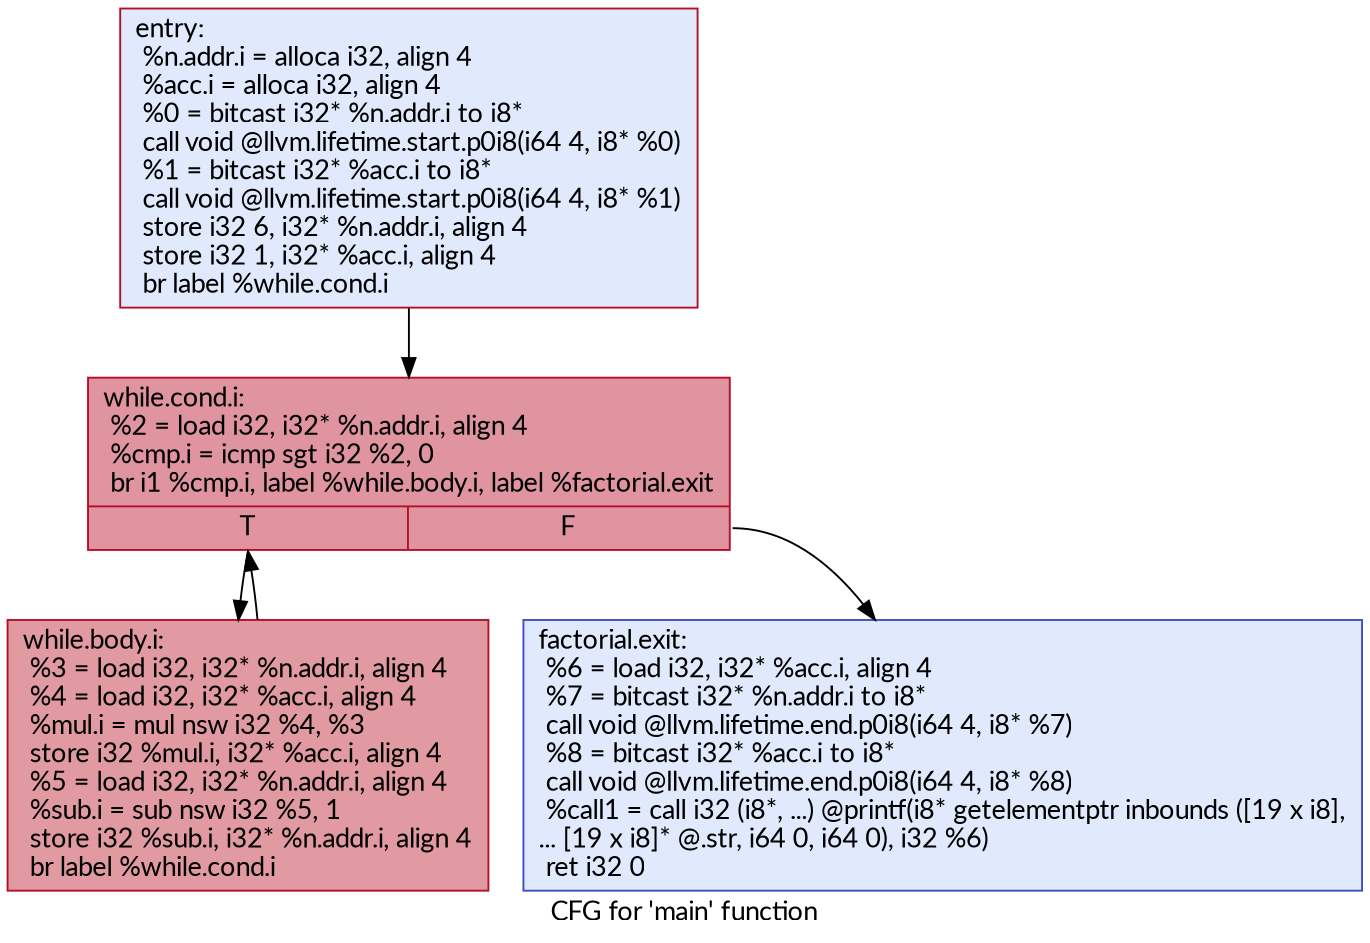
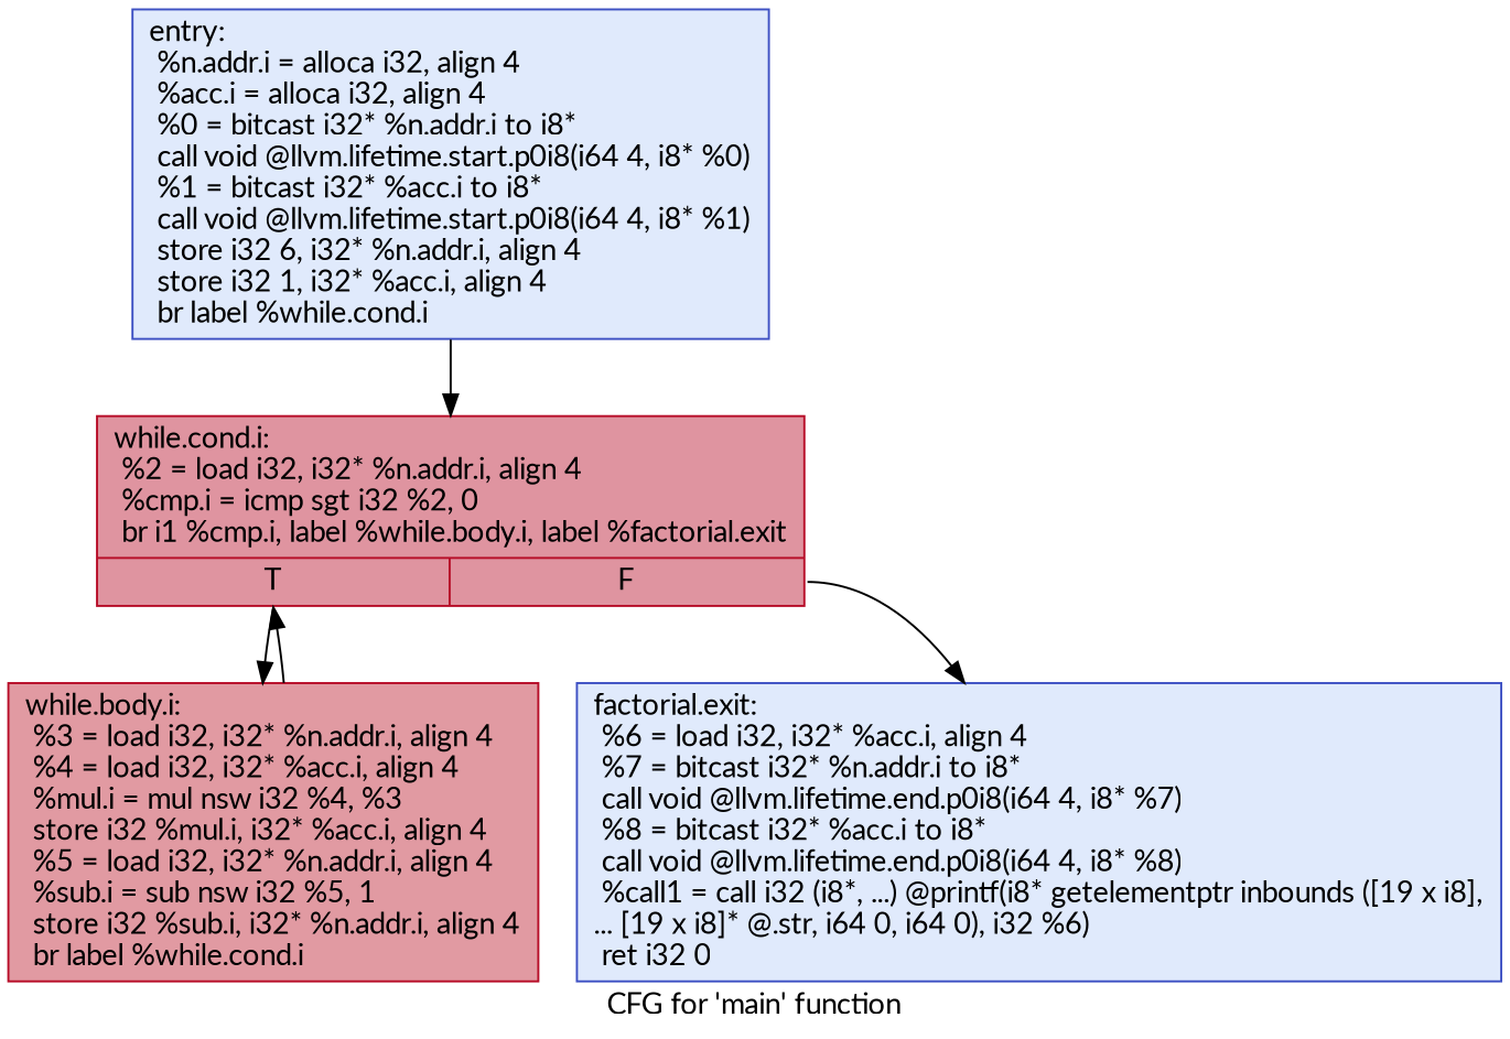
  digraph {
    label="CFG for 'main' function"
    fontname=Lato
    node [color="#3d50c3ff" fillcolor="#b9d0f970" shape=record style=filled fontname=Lato]
    edge [fontname=Lato]
-   n1 [color="#b70d28ff" label="{entry:\l  %n.addr.i = alloca i32, align 4\l  %acc.i = alloca i32, align 4\l  %0 = bitcast i32* %n.addr.i to i8*\l  call void @llvm.lifetime.start.p0i8(i64 4, i8* %0)\l  %1 = bitcast i32* %acc.i to i8*\l  call void @llvm.lifetime.start.p0i8(i64 4, i8* %1)\l  store i32 6, i32* %n.addr.i, align 4\l  store i32 1, i32* %acc.i, align 4\l  br label %while.cond.i\l}"]
+   n1 [label="{entry:\l  %n.addr.i = alloca i32, align 4\l  %acc.i = alloca i32, align 4\l  %0 = bitcast i32* %n.addr.i to i8*\l  call void @llvm.lifetime.start.p0i8(i64 4, i8* %0)\l  %1 = bitcast i32* %acc.i to i8*\l  call void @llvm.lifetime.start.p0i8(i64 4, i8* %1)\l  store i32 6, i32* %n.addr.i, align 4\l  store i32 1, i32* %acc.i, align 4\l  br label %while.cond.i\l}"]
    n2 [color="#b70d28ff" fillcolor="#b70d2870" label="{while.cond.i:                                     \l  %2 = load i32, i32* %n.addr.i, align 4\l  %cmp.i = icmp sgt i32 %2, 0\l  br i1 %cmp.i, label %while.body.i, label %factorial.exit\l|{<s0>T|<s1>F}}"]
    n3 [color="#b70d28ff" fillcolor="#bb1b2c70" label="{while.body.i:                                     \l  %3 = load i32, i32* %n.addr.i, align 4\l  %4 = load i32, i32* %acc.i, align 4\l  %mul.i = mul nsw i32 %4, %3\l  store i32 %mul.i, i32* %acc.i, align 4\l  %5 = load i32, i32* %n.addr.i, align 4\l  %sub.i = sub nsw i32 %5, 1\l  store i32 %sub.i, i32* %n.addr.i, align 4\l  br label %while.cond.i\l}"]
    n4 [label="{factorial.exit:                                   \l  %6 = load i32, i32* %acc.i, align 4\l  %7 = bitcast i32* %n.addr.i to i8*\l  call void @llvm.lifetime.end.p0i8(i64 4, i8* %7)\l  %8 = bitcast i32* %acc.i to i8*\l  call void @llvm.lifetime.end.p0i8(i64 4, i8* %8)\l  %call1 = call i32 (i8*, ...) @printf(i8* getelementptr inbounds ([19 x i8],\l... [19 x i8]* @.str, i64 0, i64 0), i32 %6)\l  ret i32 0\l}"]
    n1 -> n2
    n2 -> n3 [tailport=s0]
    n2 -> n4 [tailport=s1]
    n3 -> n2
  }
